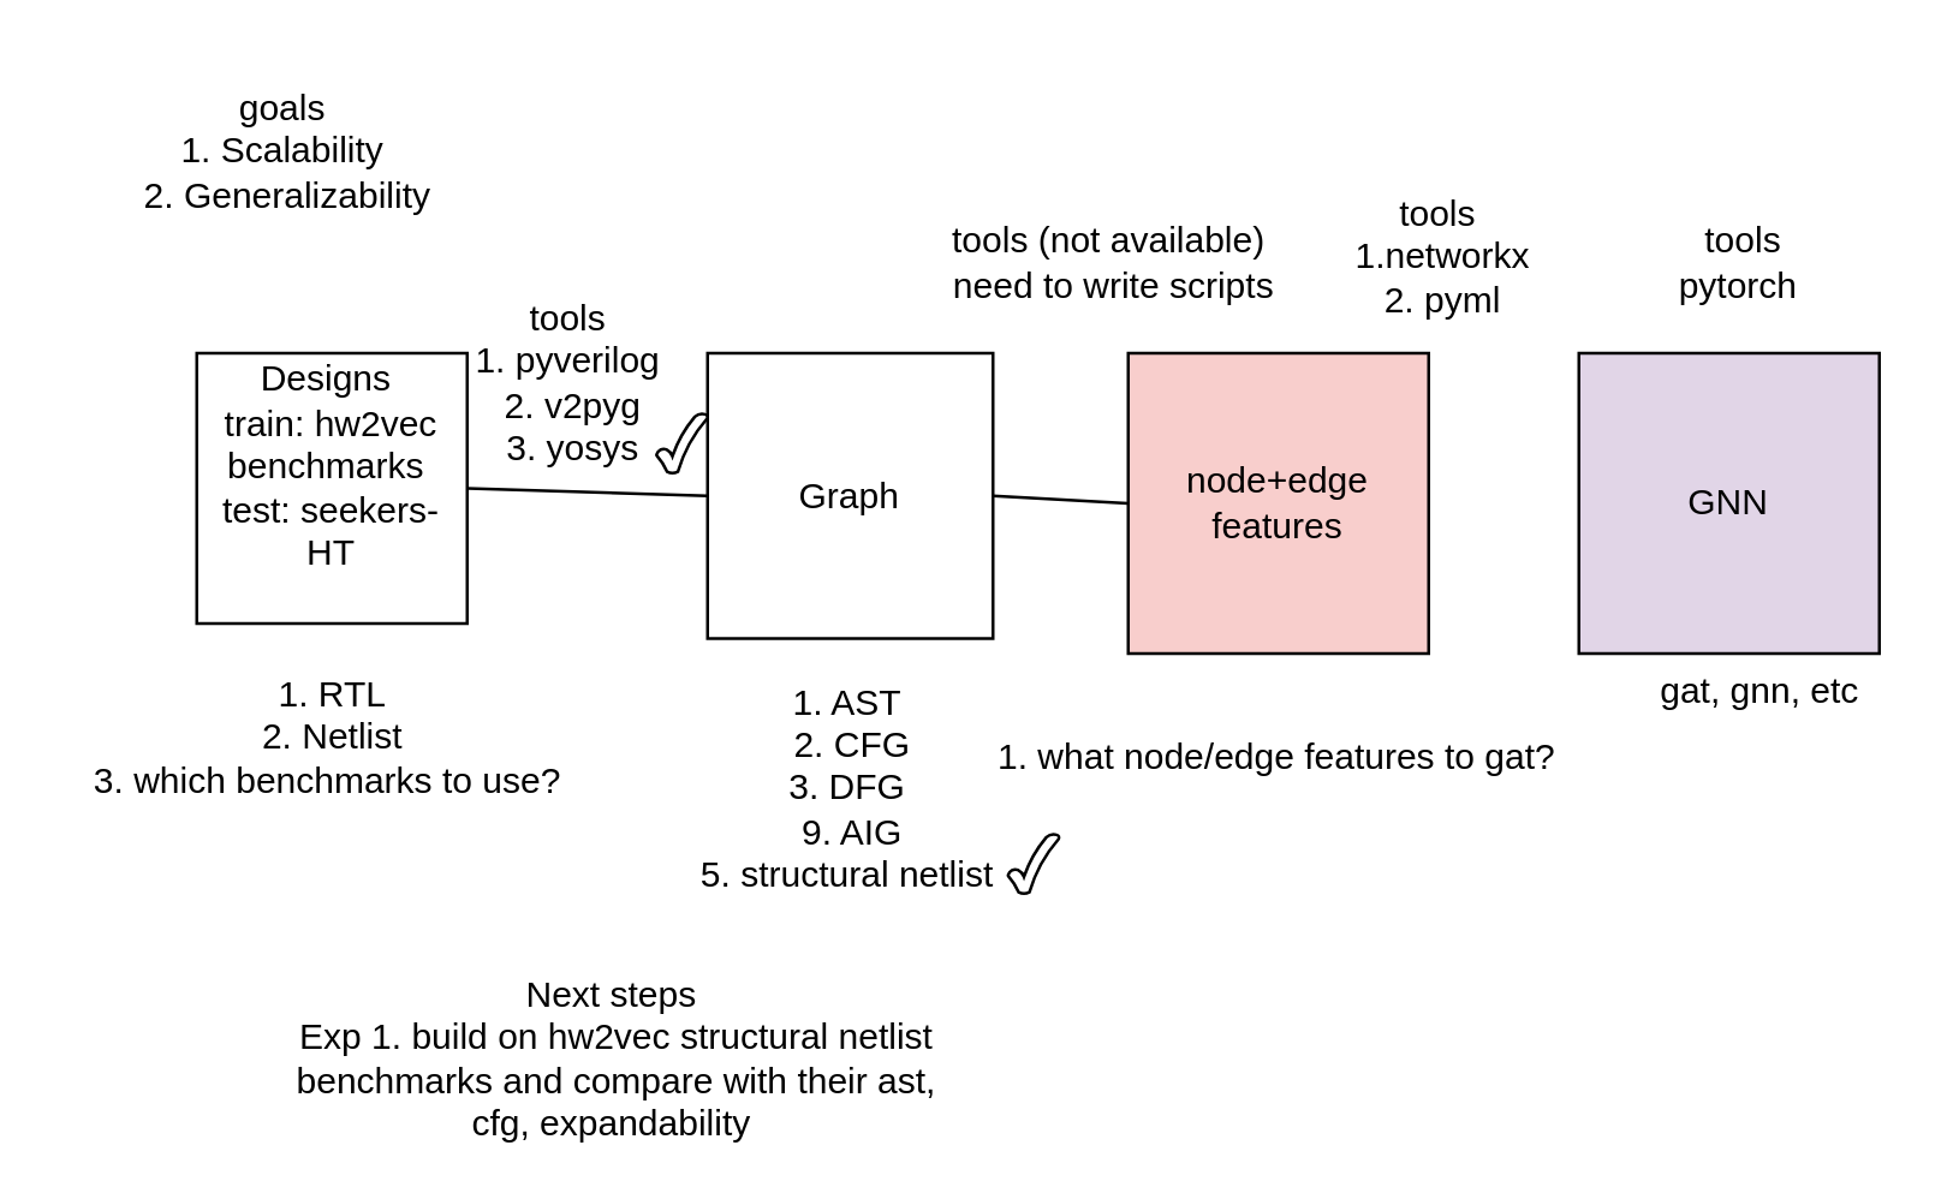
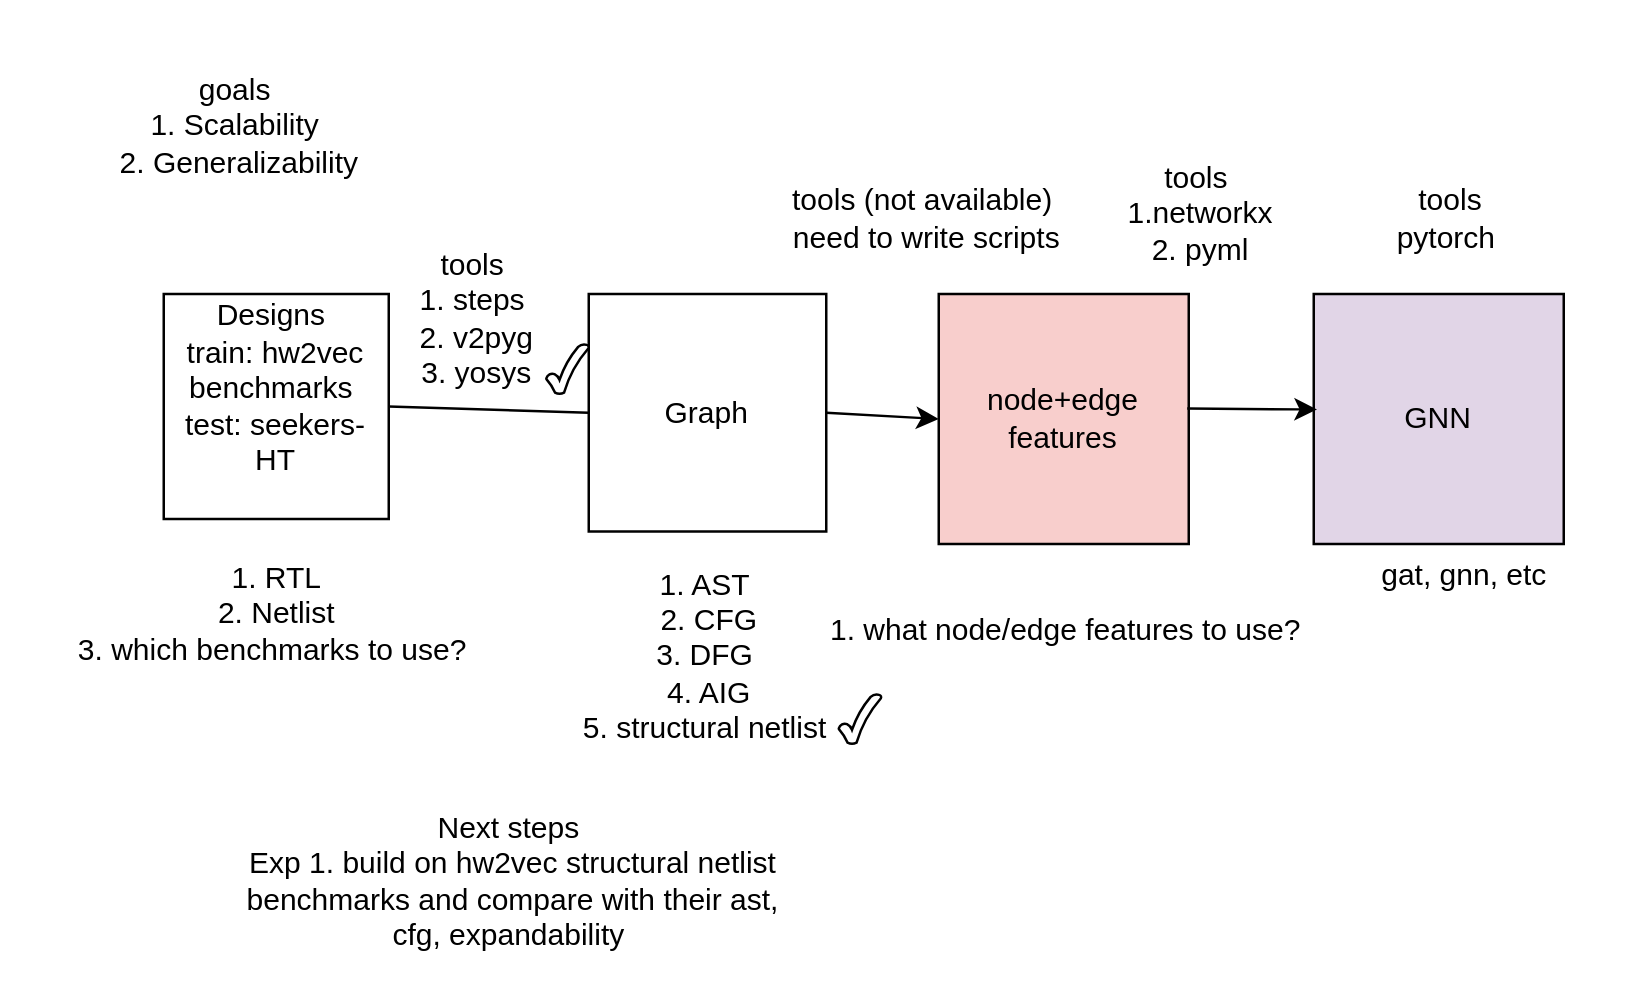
  <mxCell id="0" />
  <mxCell id="1" parent="0" />
  <mxCell id="2" value="Designs&amp;nbsp;&lt;div&gt;train: hw2vec benchmarks&amp;nbsp;&lt;/div&gt;&lt;div&gt;test: seekers-HT&lt;br&gt;&lt;div&gt;&lt;br&gt;&lt;/div&gt;&lt;/div&gt;" style="whiteSpace=wrap;html=1;aspect=fixed;" vertex="1" parent="1"><mxGeometry x="65" y="117" width="90" height="90" as="geometry" /></mxCell>
  <mxCell id="3" value="Graph" style="whiteSpace=wrap;html=1;aspect=fixed;" vertex="1" parent="1"><mxGeometry x="235" y="117" width="95" height="95" as="geometry" /></mxCell>
  <mxCell id="4" value="node+edge features" style="whiteSpace=wrap;html=1;aspect=fixed;fillColor=#f8cecc;" vertex="1" parent="1"><mxGeometry x="375" y="117" width="100" height="100" as="geometry" /></mxCell>
  <mxCell id="5" value="GNN" style="whiteSpace=wrap;html=1;aspect=fixed;fillColor=#e1d5e7;" vertex="1" parent="1"><mxGeometry x="525" y="117" width="100" height="100" as="geometry" /></mxCell>
  <mxCell id="6" value="" style="endArrow=none;html=1;rounded=0;exitX=1;exitY=0.5;exitDx=0;exitDy=0;entryX=0;entryY=0.5;entryDx=0;entryDy=0;" edge="1" parent="1" source="2" target="3"><mxGeometry width="50" height="50" relative="1" as="geometry"><mxPoint x="375" y="357" as="sourcePoint" /><mxPoint x="425" y="307" as="targetPoint" /></mxGeometry></mxCell>
- <mxCell id="7" value="" style="endArrow=none;html=1;rounded=0;exitX=1;exitY=0.5;exitDx=0;exitDy=0;entryX=0;entryY=0.5;entryDx=0;entryDy=0;" edge="1" parent="1" source="3" target="4"><mxGeometry width="50" height="50" relative="1" as="geometry"><mxPoint x="285" y="287" as="sourcePoint" /><mxPoint x="335" y="237" as="targetPoint" /></mxGeometry></mxCell>
+ <mxCell id="7" value="" style="endArrow=classic;html=1;rounded=0;exitX=1;exitY=0.5;exitDx=0;exitDy=0;entryX=0;entryY=0.5;entryDx=0;entryDy=0;" edge="1" parent="1" source="3" target="4"><mxGeometry width="50" height="50" relative="1" as="geometry"><mxPoint x="285" y="287" as="sourcePoint" /><mxPoint x="335" y="237" as="targetPoint" /></mxGeometry></mxCell>
+ <mxCell id="8" value="" style="endArrow=classic;html=1;rounded=0;exitX=0.994;exitY=0.458;exitDx=0;exitDy=0;exitPerimeter=0;entryX=0.013;entryY=0.462;entryDx=0;entryDy=0;entryPerimeter=0;" edge="1" parent="1" source="4" target="5"><mxGeometry width="50" height="50" relative="1" as="geometry"><mxPoint x="535" y="187" as="sourcePoint" /><mxPoint x="585" y="137" as="targetPoint" /></mxGeometry></mxCell>
  <mxCell id="9" value="1. RTL&lt;div&gt;2. Netlist&lt;/div&gt;&lt;div&gt;3. which benchmarks to use?&amp;nbsp;&lt;/div&gt;&lt;div&gt;&lt;br&gt;&lt;/div&gt;" style="text;html=1;align=center;verticalAlign=middle;resizable=0;points=[];autosize=1;strokeColor=none;fillColor=none;" vertex="1" parent="1"><mxGeometry x="20" y="217" width="180" height="70" as="geometry" /></mxCell>
- <mxCell id="10" value="1. AST&amp;nbsp;&lt;div&gt;2. CFG&lt;/div&gt;&lt;div&gt;3. DFG&amp;nbsp;&lt;/div&gt;&lt;div&gt;9. AIG&lt;/div&gt;&lt;div&gt;5. structural netlist&amp;nbsp;&lt;/div&gt;" style="text;html=1;align=center;verticalAlign=middle;resizable=0;points=[];autosize=1;strokeColor=none;fillColor=none;" vertex="1" parent="1"><mxGeometry x="222.5" y="217" width="120" height="90" as="geometry" /></mxCell>
- <mxCell id="11" value="1. what node/edge features to gat?&amp;nbsp;&amp;nbsp;" style="text;html=1;align=left;verticalAlign=middle;resizable=0;points=[];autosize=1;strokeColor=none;fillColor=none;" vertex="1" parent="1"><mxGeometry x="330" y="237" width="220" height="30" as="geometry" /></mxCell>
+ <mxCell id="10" value="1. AST&amp;nbsp;&lt;div&gt;2. CFG&lt;/div&gt;&lt;div&gt;3. DFG&amp;nbsp;&lt;/div&gt;&lt;div&gt;4. AIG&lt;/div&gt;&lt;div&gt;5. structural netlist&amp;nbsp;&lt;/div&gt;" style="text;html=1;align=center;verticalAlign=middle;resizable=0;points=[];autosize=1;strokeColor=none;fillColor=none;" vertex="1" parent="1"><mxGeometry x="222.5" y="217" width="120" height="90" as="geometry" /></mxCell>
+ <mxCell id="11" value="1. what node/edge features to use?&amp;nbsp;&amp;nbsp;" style="text;html=1;align=left;verticalAlign=middle;resizable=0;points=[];autosize=1;strokeColor=none;fillColor=none;" vertex="1" parent="1"><mxGeometry x="330" y="237" width="220" height="30" as="geometry" /></mxCell>
  <mxCell id="12" value="gat, gnn, etc" style="text;html=1;align=center;verticalAlign=middle;resizable=0;points=[];autosize=1;strokeColor=none;fillColor=none;" vertex="1" parent="1"><mxGeometry x="540" y="215" width="90" height="30" as="geometry" /></mxCell>
  <mxCell id="13" value="goals&amp;nbsp;&lt;div&gt;1. Scalability&amp;nbsp;&lt;/div&gt;&lt;div&gt;2.&amp;nbsp;Generalizability&lt;/div&gt;" style="text;html=1;align=center;verticalAlign=middle;resizable=0;points=[];autosize=1;strokeColor=none;fillColor=none;" vertex="1" parent="1"><mxGeometry x="35" y="20" width="120" height="60" as="geometry" /></mxCell>
- <mxCell id="14" value="&lt;div&gt;tools&amp;nbsp;&lt;/div&gt;1. pyverilog&amp;nbsp;&lt;div&gt;2. v2pyg&lt;/div&gt;&lt;div&gt;3. yosys&lt;/div&gt;" style="text;html=1;align=center;verticalAlign=middle;resizable=0;points=[];autosize=1;strokeColor=none;fillColor=none;" vertex="1" parent="1"><mxGeometry x="145" y="92" width="90" height="70" as="geometry" /></mxCell>
+ <mxCell id="14" value="&lt;div&gt;tools&amp;nbsp;&lt;/div&gt;1. steps&amp;nbsp;&lt;div&gt;2. v2pyg&lt;/div&gt;&lt;div&gt;3. yosys&lt;/div&gt;" style="text;html=1;align=center;verticalAlign=middle;resizable=0;points=[];autosize=1;strokeColor=none;fillColor=none;" vertex="1" parent="1"><mxGeometry x="145" y="92" width="90" height="70" as="geometry" /></mxCell>
  <mxCell id="15" value="tools (not available)&amp;nbsp;&lt;div&gt;need to write scripts&lt;/div&gt;" style="text;html=1;align=center;verticalAlign=middle;resizable=0;points=[];autosize=1;strokeColor=none;fillColor=none;" vertex="1" parent="1"><mxGeometry x="305" y="67" width="130" height="40" as="geometry" /></mxCell>
  <mxCell id="16" value="tools&amp;nbsp;&lt;div&gt;1.networkx&lt;/div&gt;&lt;div&gt;2. pyml&lt;/div&gt;" style="text;html=1;align=center;verticalAlign=middle;whiteSpace=wrap;rounded=0;" vertex="1" parent="1"><mxGeometry x="450" y="70" width="60" height="30" as="geometry" /></mxCell>
  <mxCell id="17" value="&lt;div&gt;tools&lt;/div&gt;pytorch&amp;nbsp;" style="text;html=1;align=center;verticalAlign=middle;whiteSpace=wrap;rounded=0;" vertex="1" parent="1"><mxGeometry x="550" y="72" width="60" height="30" as="geometry" /></mxCell>
  <mxCell id="18" value="Next steps&amp;nbsp;&lt;div&gt;Exp 1. build on hw2vec structural netlist benchmarks and compare with their ast, cfg, expandability&amp;nbsp;&lt;/div&gt;" style="text;html=1;align=center;verticalAlign=middle;whiteSpace=wrap;rounded=0;" vertex="1" parent="1"><mxGeometry x="95" y="327" width="220" height="50" as="geometry" /></mxCell>
  <mxCell id="19" value="" style="verticalLabelPosition=bottom;verticalAlign=top;html=1;shape=mxgraph.basic.tick" vertex="1" parent="1"><mxGeometry x="218" y="137" width="17" height="20" as="geometry" /></mxCell>
  <mxCell id="20" value="" style="verticalLabelPosition=bottom;verticalAlign=top;html=1;shape=mxgraph.basic.tick" vertex="1" parent="1"><mxGeometry x="335" y="277" width="17" height="20" as="geometry" /></mxCell>
